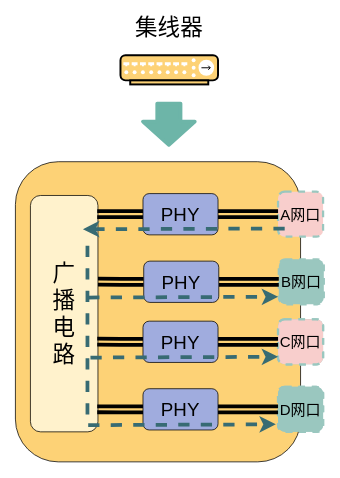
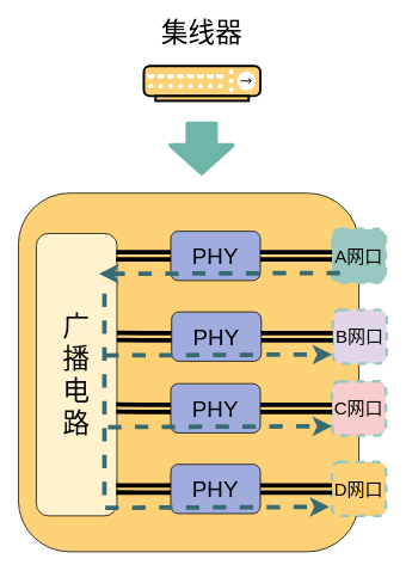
  <mxCell id="0" />
  <mxCell id="1" parent="0" />
  <mxCell id="2" value="" style="rounded=1;whiteSpace=wrap;html=1;fillColor=#FDD276;" parent="1" vertex="1"><mxGeometry x="20" y="215" width="380" height="400" as="geometry" /></mxCell>
  <mxCell id="3" value="" style="fontColor=#0066CC;verticalAlign=top;verticalLabelPosition=bottom;labelPosition=center;align=center;html=1;outlineConnect=0;gradientColor=none;gradientDirection=north;strokeWidth=2;shape=mxgraph.networks.hub;fillColor=#FDD276;" parent="1" vertex="1"><mxGeometry x="160" y="73" width="130" height="39" as="geometry" /></mxCell>
  <mxCell id="4" value="&lt;span style=&quot;font-size: 30px&quot;&gt;集线器&lt;/span&gt;" style="text;html=1;strokeColor=none;fillColor=none;align=center;verticalAlign=middle;whiteSpace=wrap;rounded=0;" parent="1" vertex="1"><mxGeometry x="175" y="20" width="100" height="31" as="geometry" /></mxCell>
- <mxCell id="5" value="&lt;font style=&quot;font-size: 20px&quot;&gt;A网口&lt;/font&gt;" style="rounded=1;whiteSpace=wrap;html=1;fillColor=#f8cecc;strokeColor=#9AC7BF;dashed=1;strokeWidth=3;" parent="1" vertex="1"><mxGeometry x="370" y="255" width="60" height="60" as="geometry" /></mxCell>
+ <mxCell id="5" value="&lt;font style=&quot;font-size: 20px&quot;&gt;A网口&lt;/font&gt;" style="rounded=1;whiteSpace=wrap;html=1;fillColor=#9AC7BF;strokeColor=#9AC7BF;dashed=1;strokeWidth=3;" parent="1" vertex="1"><mxGeometry x="370" y="255" width="60" height="60" as="geometry" /></mxCell>
  <mxCell id="6" value="" style="rounded=1;whiteSpace=wrap;html=1;fillColor=#9AC7BF;strokeColor=#9AC7BF;strokeWidth=3;dashed=1;" parent="1" vertex="1"><mxGeometry x="370" y="425" width="60" height="60" as="geometry" /></mxCell>
  <mxCell id="7" value="" style="rounded=1;whiteSpace=wrap;html=1;fillColor=#9AC7BF;strokeColor=#9AC7BF;strokeWidth=3;dashed=1;" parent="1" vertex="1"><mxGeometry x="370" y="515" width="60" height="60" as="geometry" /></mxCell>
  <mxCell id="8" value="&lt;span style=&quot;font-size: 30px;&quot;&gt;广&lt;br&gt;播&lt;br&gt;电&lt;br&gt;路&lt;/span&gt;" style="rounded=1;whiteSpace=wrap;html=1;fillColor=#fff2cc;" parent="1" vertex="1"><mxGeometry x="40" y="260" width="90" height="315" as="geometry" /></mxCell>
  <mxCell id="9" style="edgeStyle=orthogonalEdgeStyle;rounded=0;orthogonalLoop=1;jettySize=auto;html=1;exitX=1;exitY=0.5;exitDx=0;exitDy=0;entryX=0;entryY=0.5;entryDx=0;entryDy=0;endArrow=none;endFill=0;strokeWidth=5;shape=link;" parent="1" source="11" target="5" edge="1"><mxGeometry relative="1" as="geometry" /></mxCell>
  <mxCell id="10" style="edgeStyle=orthogonalEdgeStyle;rounded=0;orthogonalLoop=1;jettySize=auto;html=1;exitX=0;exitY=0.5;exitDx=0;exitDy=0;entryX=0.989;entryY=0.079;entryDx=0;entryDy=0;entryPerimeter=0;endArrow=none;endFill=0;strokeWidth=5;shape=link;" parent="1" source="11" target="8" edge="1"><mxGeometry relative="1" as="geometry" /></mxCell>
  <mxCell id="11" value="&lt;font style=&quot;font-size: 25px&quot;&gt;PHY&lt;/font&gt;" style="rounded=1;whiteSpace=wrap;html=1;fillColor=#A0ACDE;" parent="1" vertex="1"><mxGeometry x="190" y="257.5" width="100" height="55" as="geometry" /></mxCell>
- <mxCell id="12" value="&lt;span style=&quot;font-size: 20px&quot;&gt;B网口&lt;/span&gt;" style="rounded=1;whiteSpace=wrap;html=1;fillColor=#9AC7BF;strokeWidth=3;dashed=1;strokeColor=#9AC7BF;" parent="1" vertex="1"><mxGeometry x="370.99" y="345" width="60" height="60" as="geometry" /></mxCell>
+ <mxCell id="12" value="&lt;span style=&quot;font-size: 20px&quot;&gt;B网口&lt;/span&gt;" style="rounded=1;whiteSpace=wrap;html=1;fillColor=#e1d5e7;strokeWidth=3;dashed=1;strokeColor=#9AC7BF;" parent="1" vertex="1"><mxGeometry x="370.99" y="345" width="60" height="60" as="geometry" /></mxCell>
  <mxCell id="13" style="edgeStyle=orthogonalEdgeStyle;rounded=0;orthogonalLoop=1;jettySize=auto;html=1;exitX=1;exitY=0.5;exitDx=0;exitDy=0;entryX=0;entryY=0.5;entryDx=0;entryDy=0;endArrow=none;endFill=0;strokeWidth=5;shape=link;" parent="1" source="15" target="12" edge="1"><mxGeometry relative="1" as="geometry" /></mxCell>
  <mxCell id="14" style="edgeStyle=orthogonalEdgeStyle;rounded=0;orthogonalLoop=1;jettySize=auto;html=1;exitX=0;exitY=0.5;exitDx=0;exitDy=0;entryX=0.989;entryY=0.079;entryDx=0;entryDy=0;entryPerimeter=0;endArrow=none;endFill=0;strokeWidth=5;shape=link;" parent="1" source="15" edge="1"><mxGeometry relative="1" as="geometry"><mxPoint x="130" y="374.885" as="targetPoint" /></mxGeometry></mxCell>
  <mxCell id="15" value="&lt;font style=&quot;font-size: 25px&quot;&gt;PHY&lt;/font&gt;" style="rounded=1;whiteSpace=wrap;html=1;fillColor=#A0ACDE;" parent="1" vertex="1"><mxGeometry x="190.99" y="347.5" width="100" height="55" as="geometry" /></mxCell>
  <mxCell id="16" value="&lt;span style=&quot;font-size: 20px&quot;&gt;C网口&lt;/span&gt;" style="rounded=1;whiteSpace=wrap;html=1;fillColor=#f8cecc;strokeColor=#9AC7BF;strokeWidth=3;dashed=1;" parent="1" vertex="1"><mxGeometry x="370" y="425" width="60" height="60" as="geometry" /></mxCell>
  <mxCell id="17" style="edgeStyle=orthogonalEdgeStyle;rounded=0;orthogonalLoop=1;jettySize=auto;html=1;exitX=1;exitY=0.5;exitDx=0;exitDy=0;entryX=0;entryY=0.5;entryDx=0;entryDy=0;endArrow=none;endFill=0;strokeWidth=5;shape=link;" parent="1" source="19" target="16" edge="1"><mxGeometry relative="1" as="geometry" /></mxCell>
  <mxCell id="18" style="edgeStyle=orthogonalEdgeStyle;rounded=0;orthogonalLoop=1;jettySize=auto;html=1;exitX=0;exitY=0.5;exitDx=0;exitDy=0;entryX=0.989;entryY=0.079;entryDx=0;entryDy=0;entryPerimeter=0;endArrow=none;endFill=0;strokeWidth=5;shape=link;" parent="1" source="19" edge="1"><mxGeometry relative="1" as="geometry"><mxPoint x="129.01" y="454.885" as="targetPoint" /></mxGeometry></mxCell>
  <mxCell id="19" value="&lt;font style=&quot;font-size: 25px&quot;&gt;PHY&lt;/font&gt;" style="rounded=1;whiteSpace=wrap;html=1;fillColor=#A0ACDE;" parent="1" vertex="1"><mxGeometry x="190" y="427.5" width="100" height="55" as="geometry" /></mxCell>
- <mxCell id="20" value="&lt;span style=&quot;font-size: 20px&quot;&gt;D网口&lt;/span&gt;" style="rounded=1;whiteSpace=wrap;html=1;fillColor=#9AC7BF;strokeColor=#9AC7BF;strokeWidth=3;dashed=1;" parent="1" vertex="1"><mxGeometry x="370" y="515" width="60" height="60" as="geometry" /></mxCell>
+ <mxCell id="20" value="&lt;span style=&quot;font-size: 20px&quot;&gt;D网口&lt;/span&gt;" style="rounded=1;whiteSpace=wrap;html=1;fillColor=#fdd276;strokeColor=#9AC7BF;strokeWidth=3;dashed=1;" parent="1" vertex="1"><mxGeometry x="370" y="515" width="60" height="60" as="geometry" /></mxCell>
  <mxCell id="21" style="edgeStyle=orthogonalEdgeStyle;rounded=0;orthogonalLoop=1;jettySize=auto;html=1;exitX=1;exitY=0.5;exitDx=0;exitDy=0;entryX=0;entryY=0.5;entryDx=0;entryDy=0;endArrow=none;endFill=0;strokeWidth=5;shape=link;" parent="1" source="23" target="20" edge="1"><mxGeometry relative="1" as="geometry" /></mxCell>
  <mxCell id="22" style="edgeStyle=orthogonalEdgeStyle;rounded=0;orthogonalLoop=1;jettySize=auto;html=1;exitX=0;exitY=0.5;exitDx=0;exitDy=0;entryX=0.989;entryY=0.079;entryDx=0;entryDy=0;entryPerimeter=0;endArrow=none;endFill=0;strokeWidth=5;shape=link;" parent="1" source="23" edge="1"><mxGeometry relative="1" as="geometry"><mxPoint x="129.01" y="544.885" as="targetPoint" /></mxGeometry></mxCell>
  <mxCell id="23" value="&lt;font style=&quot;font-size: 25px&quot;&gt;PHY&lt;/font&gt;" style="rounded=1;whiteSpace=wrap;html=1;fillColor=#A0ACDE;" parent="1" vertex="1"><mxGeometry x="190" y="517.5" width="100" height="55" as="geometry" /></mxCell>
  <mxCell id="24" value="" style="shape=flexArrow;endArrow=classic;html=1;strokeWidth=5;endWidth=33;endSize=8.67;width=27;strokeColor=#6DB5A8;fillColor=#6DB5A8;" parent="1" edge="1"><mxGeometry width="50" height="50" relative="1" as="geometry"><mxPoint x="224.5" y="135" as="sourcePoint" /><mxPoint x="224.5" y="195" as="targetPoint" /></mxGeometry></mxCell>
  <mxCell id="25" value="" style="endArrow=none;dashed=1;html=1;strokeWidth=5;fillColor=#6DB5A8;startArrow=classic;startFill=1;strokeColor=#376B73;" parent="1" edge="1"><mxGeometry width="50" height="50" relative="1" as="geometry"><mxPoint x="110" y="305" as="sourcePoint" /><mxPoint x="390" y="304" as="targetPoint" /></mxGeometry></mxCell>
  <mxCell id="26" value="" style="endArrow=none;dashed=1;html=1;strokeWidth=5;fillColor=#6DB5A8;strokeColor=#376B73;" parent="1" edge="1"><mxGeometry width="50" height="50" relative="1" as="geometry"><mxPoint x="116" y="552" as="sourcePoint" /><mxPoint x="116" y="312" as="targetPoint" /></mxGeometry></mxCell>
  <mxCell id="27" value="" style="endArrow=classic;dashed=1;html=1;strokeWidth=5;fillColor=#6DB5A8;startArrow=none;startFill=0;endFill=1;strokeColor=#376B73;" parent="1" edge="1"><mxGeometry width="50" height="50" relative="1" as="geometry"><mxPoint x="117" y="396" as="sourcePoint" /><mxPoint x="370" y="395" as="targetPoint" /></mxGeometry></mxCell>
  <mxCell id="28" value="" style="endArrow=classic;dashed=1;html=1;strokeWidth=5;fillColor=#6DB5A8;startArrow=none;startFill=0;endFill=1;strokeColor=#376B73;" parent="1" edge="1"><mxGeometry width="50" height="50" relative="1" as="geometry"><mxPoint x="120" y="476" as="sourcePoint" /><mxPoint x="370" y="475" as="targetPoint" /></mxGeometry></mxCell>
  <mxCell id="29" value="" style="endArrow=classic;dashed=1;html=1;strokeWidth=5;fillColor=#6DB5A8;startArrow=none;startFill=0;endFill=1;strokeColor=#376B73;" parent="1" edge="1"><mxGeometry width="50" height="50" relative="1" as="geometry"><mxPoint x="117" y="566" as="sourcePoint" /><mxPoint x="367" y="565" as="targetPoint" /></mxGeometry></mxCell>
